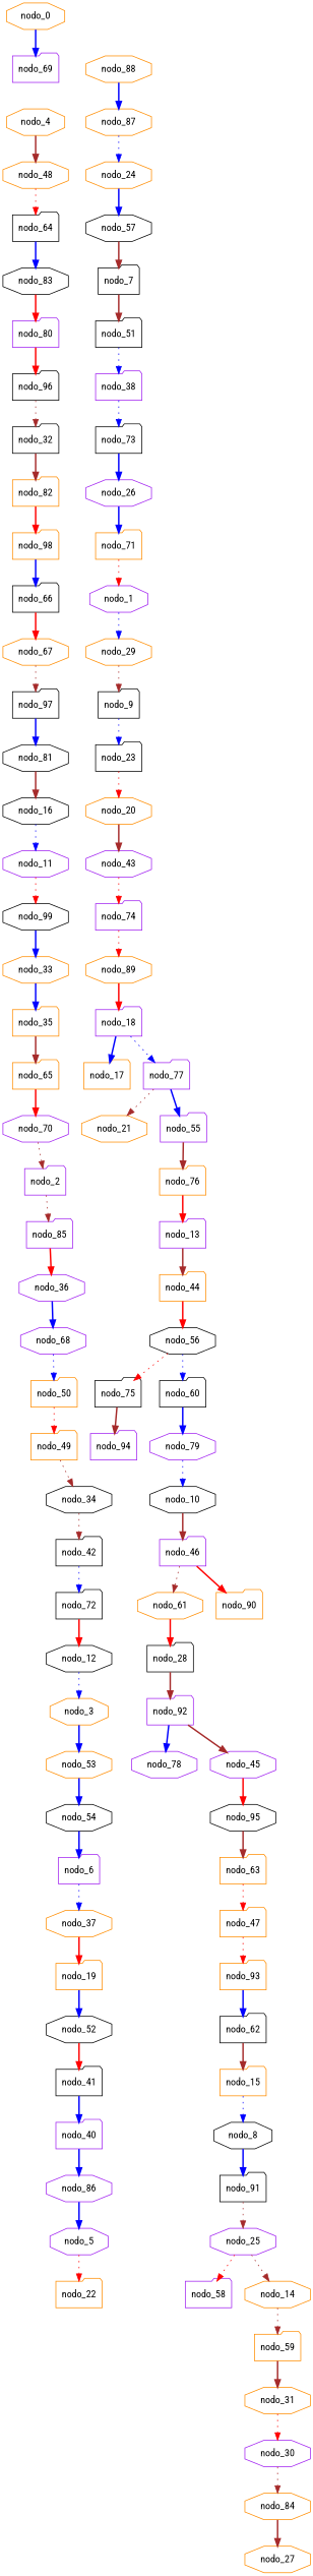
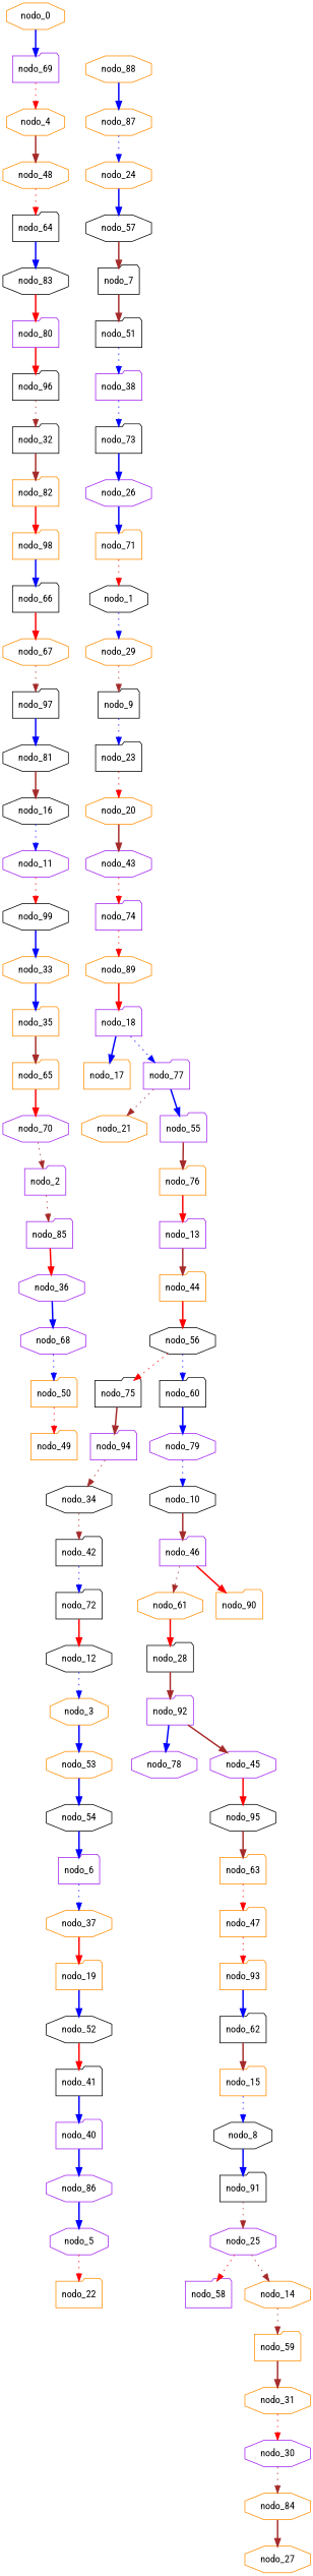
  digraph {
    fontname="Roboto Condensed"
    node [color=darkorange fontname="Roboto Condensed" shape=folder]
    edge [color=blue fontname="Roboto Condensed" style=bold]
-   nodo_1 [color=purple shape=octagon]
+   nodo_1 [color=black shape=octagon]
    nodo_29 [shape=octagon]
    nodo_9 [color=black]
    nodo_23 [color=black]
    nodo_46 [color=purple]
    nodo_90
    nodo_61 [shape=octagon]
    nodo_28 [color=black]
    nodo_81 [color=black shape=octagon]
    nodo_16 [color=black shape=octagon]
    nodo_11 [color=purple shape=octagon]
    nodo_99 [color=black shape=octagon]
    nodo_37 [shape=octagon]
    nodo_19
    nodo_52 [color=black shape=octagon]
    nodo_41 [color=black]
    nodo_64 [color=black]
    nodo_83 [color=black shape=octagon]
    nodo_80 [color=purple]
    nodo_96 [color=black]
    nodo_6 [color=purple]
    nodo_71
    nodo_89 [shape=octagon]
    nodo_18 [color=purple]
    nodo_77 [color=purple]
    nodo_17
    nodo_55 [color=purple]
    nodo_21 [shape=octagon]
    nodo_72 [color=black]
    nodo_12 [color=black shape=octagon]
    nodo_3 [shape=octagon]
    nodo_53 [shape=octagon]
    nodo_20 [shape=octagon]
    nodo_43 [color=purple shape=octagon]
    nodo_56 [color=black shape=octagon]
    nodo_60 [color=black]
    nodo_75 [color=black]
    nodo_79 [color=purple shape=octagon]
    nodo_94 [color=purple]
    nodo_10 [color=black shape=octagon]
    nodo_88 [shape=octagon]
    nodo_87 [shape=octagon]
    nodo_38 [color=purple]
    nodo_73 [color=black]
    nodo_26 [color=purple shape=octagon]
    nodo_0 [shape=octagon]
    nodo_69 [color=purple]
    nodo_4 [shape=octagon]
    nodo_48 [shape=octagon]
    nodo_74 [color=purple]
    nodo_68 [color=purple shape=octagon]
    nodo_50
    nodo_49
    nodo_34 [color=black shape=octagon]
    nodo_86 [color=purple shape=octagon]
    nodo_5 [color=purple shape=octagon]
    nodo_22
    nodo_2 [color=purple]
    nodo_85 [color=purple]
    nodo_36 [color=purple shape=octagon]
    nodo_54 [color=black shape=octagon]
    nodo_76
    nodo_44
    nodo_31 [shape=octagon]
    nodo_30 [color=purple shape=octagon]
    nodo_84 [shape=octagon]
    nodo_27 [shape=octagon]
    nodo_62 [color=black]
    nodo_93
    nodo_15
    nodo_8 [color=black shape=octagon]
    nodo_32 [color=black]
    nodo_82
    nodo_98
    nodo_66 [color=black]
    nodo_25 [color=purple shape=octagon]
    nodo_14 [shape=octagon]
    nodo_58 [color=purple]
    nodo_59
    nodo_33 [shape=octagon]
    nodo_35
    nodo_65
    nodo_70 [color=purple shape=octagon]
    nodo_67 [shape=octagon]
    nodo_97 [color=black]
    nodo_63
    nodo_47
    nodo_40 [color=purple]
    nodo_92 [color=purple]
    nodo_45 [color=purple shape=octagon]
    nodo_78 [color=purple shape=octagon]
    nodo_95 [color=black shape=octagon]
    nodo_91 [color=black]
    nodo_24 [shape=octagon]
    nodo_57 [color=black shape=octagon]
    nodo_7 [color=black]
    nodo_51 [color=black]
    nodo_13 [color=purple]
    nodo_42 [color=black]
    nodo_1 -> nodo_29 [style=dotted]
    nodo_29 -> nodo_9 [color=brown style=dotted]
    nodo_9 -> nodo_23 [style=dotted]
    nodo_23 -> nodo_20 [color=red style=dotted]
    nodo_46 -> nodo_90 [color=red]
    nodo_46 -> nodo_61 [color=brown style=dotted]
    nodo_61 -> nodo_28 [color=red]
    nodo_28 -> nodo_92 [color=brown]
    nodo_81 -> nodo_16 [color=brown]
    nodo_16 -> nodo_11 [style=dotted]
    nodo_11 -> nodo_99 [color=red style=dotted]
    nodo_99 -> nodo_33
    nodo_37 -> nodo_19 [color=red]
    nodo_19 -> nodo_52
    nodo_52 -> nodo_41 [color=red]
    nodo_41 -> nodo_40
    nodo_64 -> nodo_83
    nodo_83 -> nodo_80 [color=red]
    nodo_80 -> nodo_96 [color=red]
    nodo_96 -> nodo_32 [color=brown style=dotted]
    nodo_6 -> nodo_37 [style=dotted]
    nodo_71 -> nodo_1 [color=red style=dotted]
    nodo_89 -> nodo_18 [color=red]
    nodo_18 -> nodo_77 [style=dotted]
    nodo_18 -> nodo_17
    nodo_77 -> nodo_55
    nodo_77 -> nodo_21 [color=brown style=dotted]
    nodo_55 -> nodo_76 [color=brown]
    nodo_72 -> nodo_12 [color=red]
    nodo_12 -> nodo_3 [style=dotted]
    nodo_3 -> nodo_53
    nodo_53 -> nodo_54
    nodo_20 -> nodo_43 [color=brown]
    nodo_43 -> nodo_74 [color=red style=dotted]
    nodo_56 -> nodo_60 [style=dotted]
    nodo_56 -> nodo_75 [color=red style=dotted]
    nodo_60 -> nodo_79
    nodo_75 -> nodo_94 [color=brown]
    nodo_79 -> nodo_10 [style=dotted]
    nodo_10 -> nodo_46 [color=brown]
    nodo_88 -> nodo_87
    nodo_87 -> nodo_24 [style=dotted]
    nodo_38 -> nodo_73 [style=dotted]
    nodo_73 -> nodo_26
    nodo_26 -> nodo_71
    nodo_0 -> nodo_69
+   nodo_69 -> nodo_4 [color=red style=dotted]
    nodo_4 -> nodo_48 [color=brown]
    nodo_48 -> nodo_64 [color=red style=dotted]
    nodo_74 -> nodo_89 [color=red style=dotted]
    nodo_68 -> nodo_50 [style=dotted]
    nodo_50 -> nodo_49 [color=red style=dotted]
-   nodo_49 -> nodo_34 [color=brown style=dotted]
+   nodo_94 -> nodo_34 [color=brown style=dotted]
    nodo_34 -> nodo_42 [color=brown style=dotted]
    nodo_86 -> nodo_5
    nodo_5 -> nodo_22 [color=red style=dotted]
    nodo_2 -> nodo_85 [color=brown style=dotted]
    nodo_85 -> nodo_36 [color=red]
    nodo_36 -> nodo_68
    nodo_54 -> nodo_6
    nodo_76 -> nodo_13 [color=red]
    nodo_44 -> nodo_56 [color=red]
    nodo_31 -> nodo_30 [color=red style=dotted]
    nodo_30 -> nodo_84 [color=brown style=dotted]
    nodo_84 -> nodo_27 [color=brown]
    nodo_62 -> nodo_15 [color=brown]
    nodo_93 -> nodo_62
    nodo_15 -> nodo_8 [style=dotted]
    nodo_8 -> nodo_91
    nodo_32 -> nodo_82 [color=brown]
    nodo_82 -> nodo_98 [color=red]
    nodo_98 -> nodo_66
    nodo_66 -> nodo_67 [color=red]
    nodo_25 -> nodo_14 [color=brown style=dotted]
    nodo_25 -> nodo_58 [color=red style=dotted]
    nodo_14 -> nodo_59 [color=brown style=dotted]
    nodo_59 -> nodo_31 [color=brown]
    nodo_33 -> nodo_35
    nodo_35 -> nodo_65 [color=brown]
    nodo_65 -> nodo_70 [color=red]
    nodo_70 -> nodo_2 [color=brown style=dotted]
    nodo_67 -> nodo_97 [color=brown style=dotted]
    nodo_97 -> nodo_81
    nodo_63 -> nodo_47 [color=red style=dotted]
    nodo_47 -> nodo_93 [color=red style=dotted]
    nodo_40 -> nodo_86
    nodo_92 -> nodo_45 [color=brown]
    nodo_92 -> nodo_78
    nodo_45 -> nodo_95 [color=red]
    nodo_95 -> nodo_63 [color=brown]
    nodo_91 -> nodo_25 [color=brown style=dotted]
    nodo_24 -> nodo_57
    nodo_57 -> nodo_7 [color=brown]
    nodo_7 -> nodo_51 [color=brown]
    nodo_51 -> nodo_38 [style=dotted]
    nodo_13 -> nodo_44 [color=brown]
    nodo_42 -> nodo_72 [style=dotted]
  }
